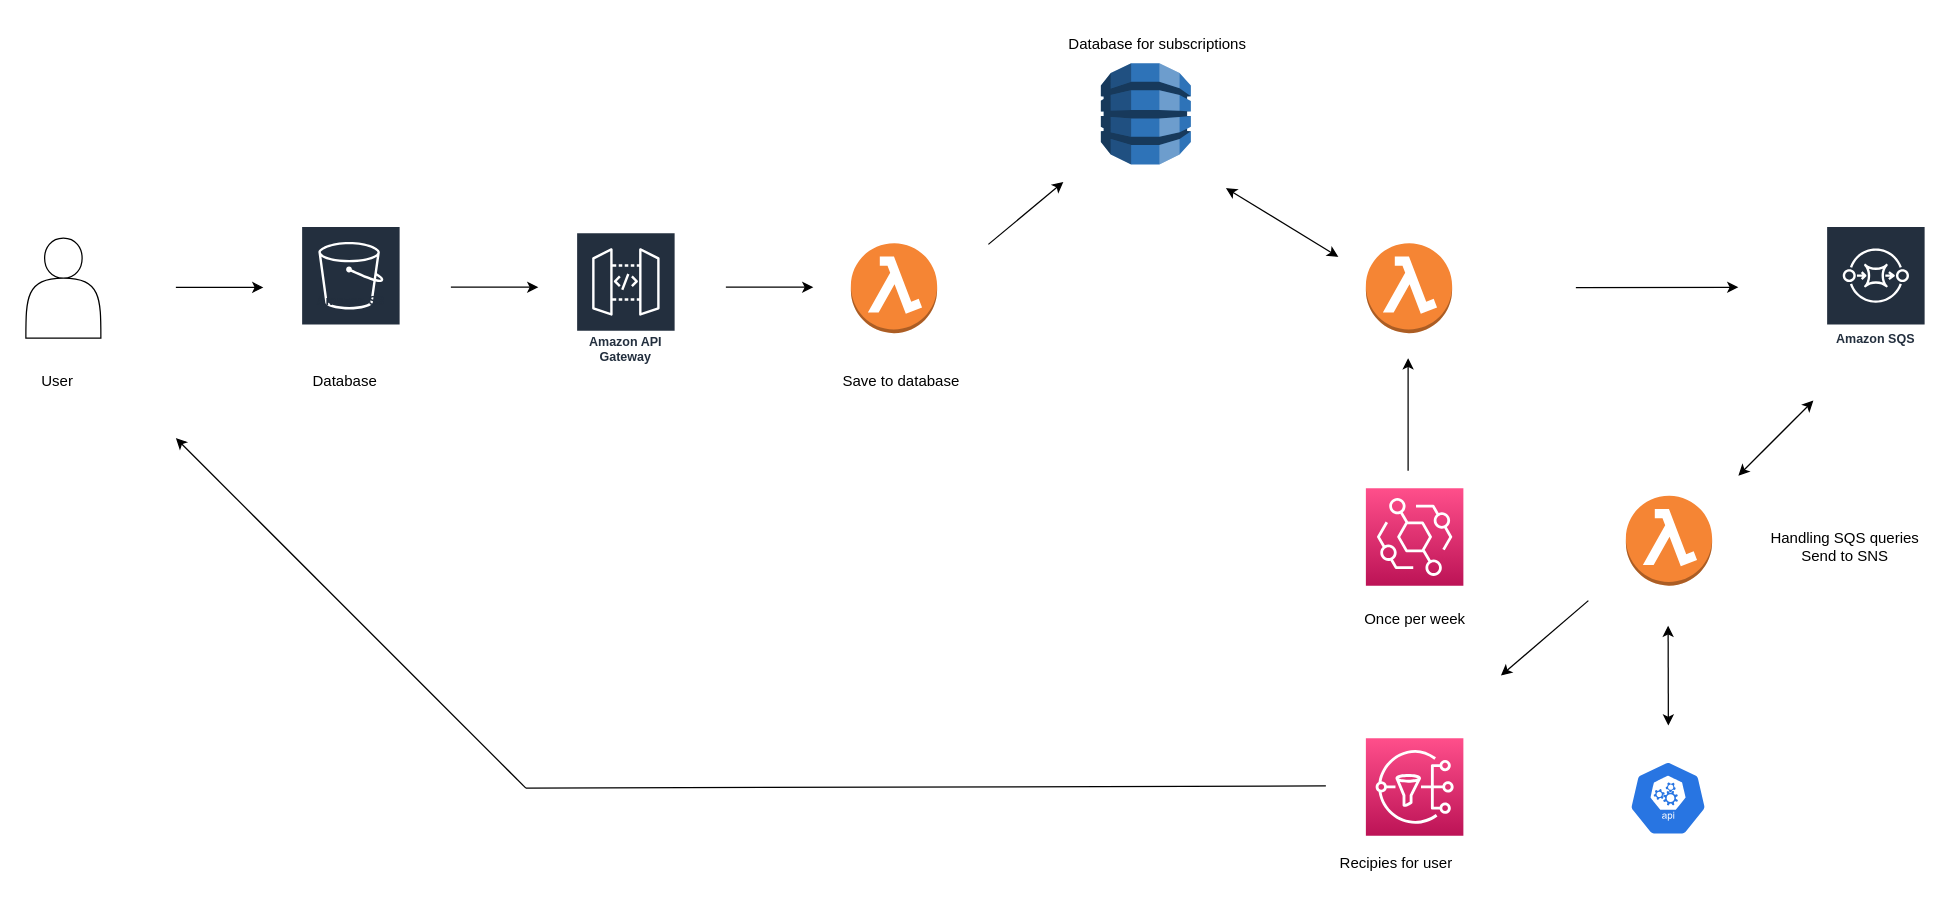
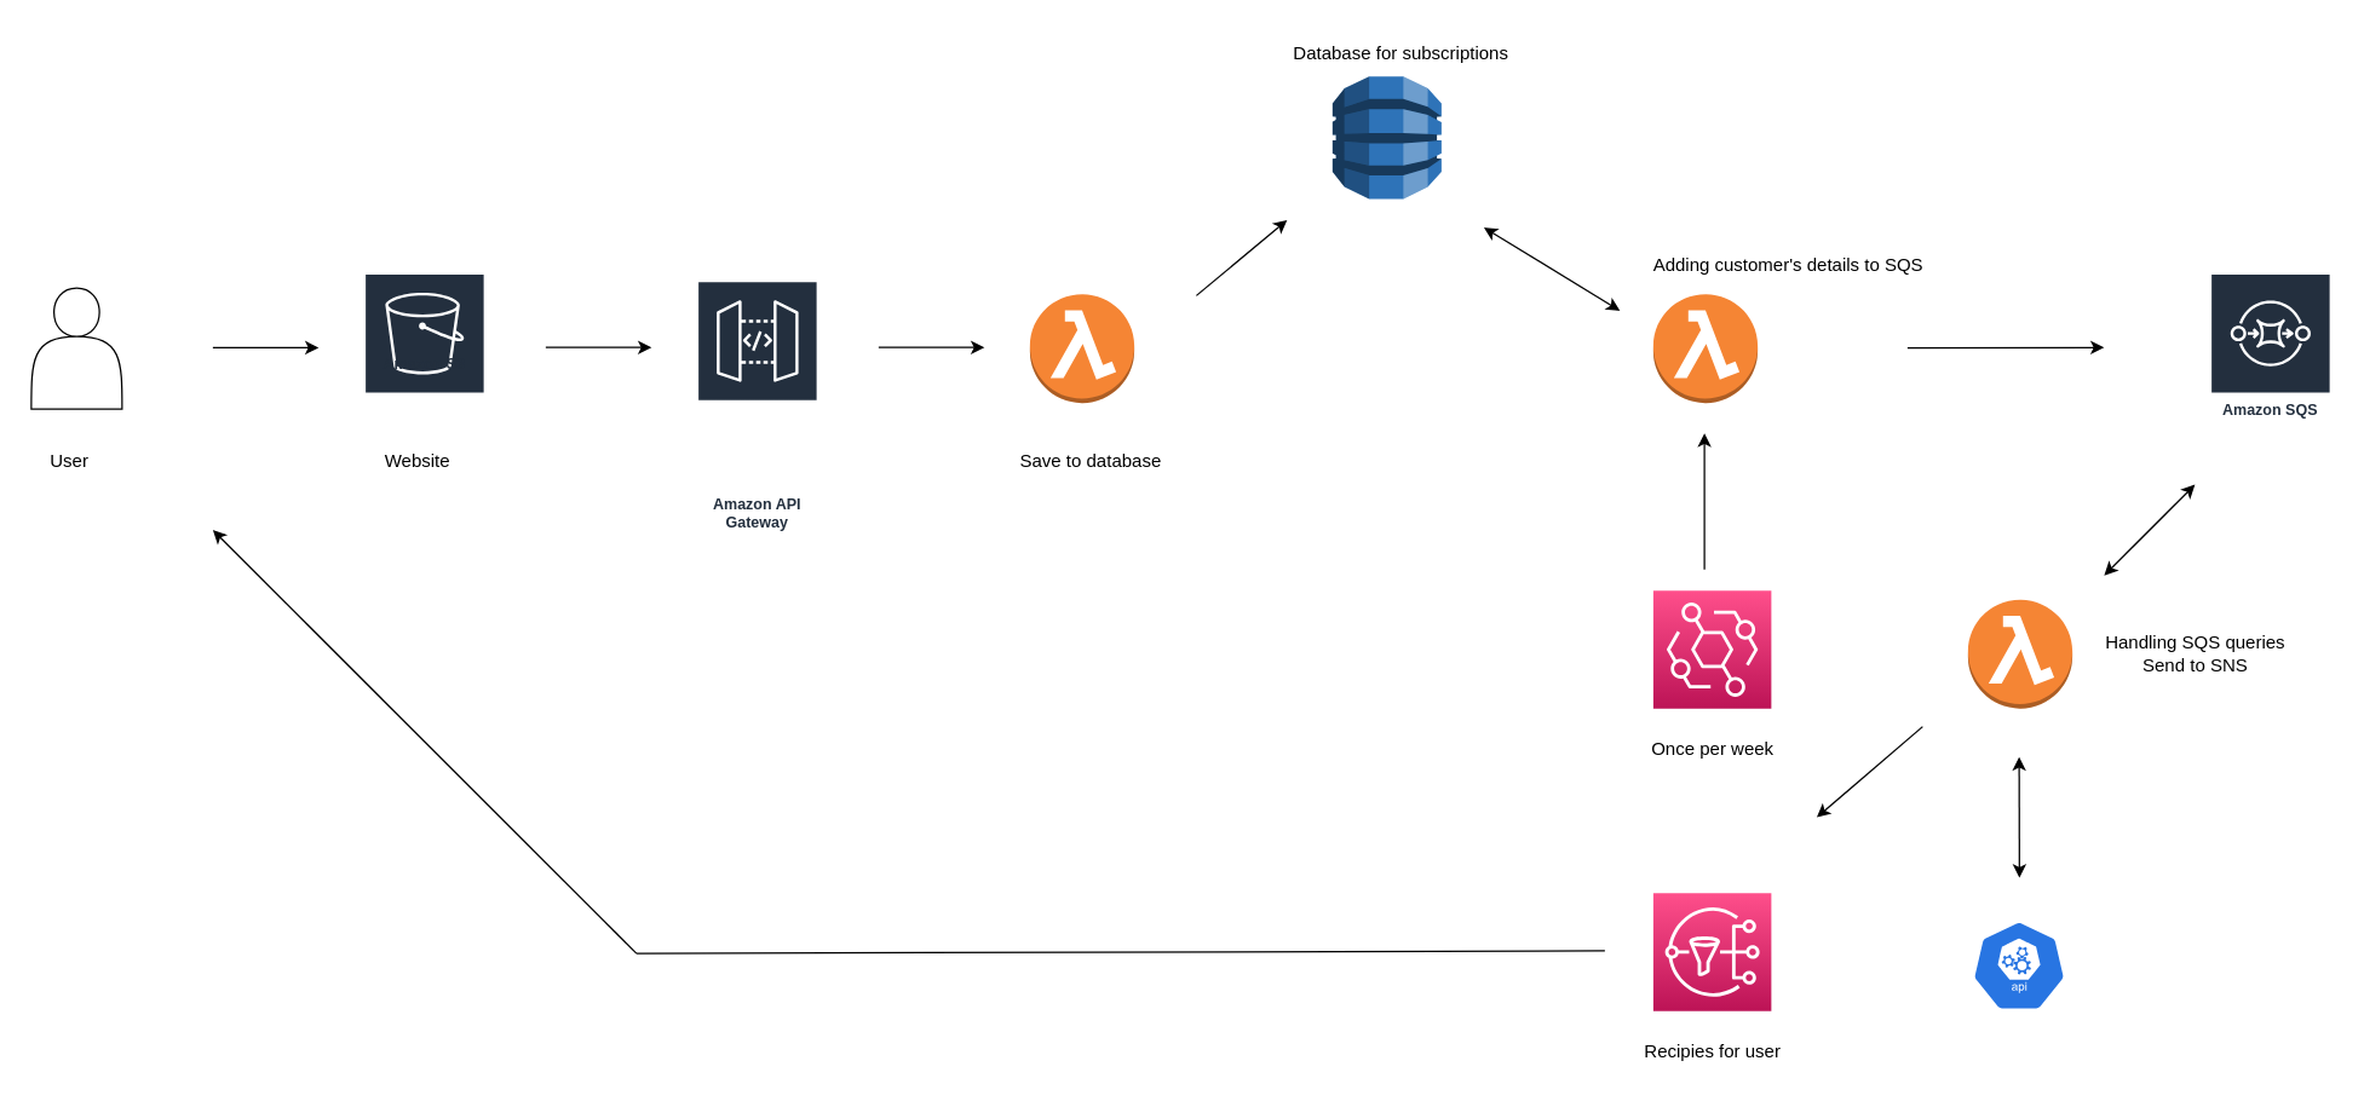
  <mxCell id="0" />
  <mxCell id="1" parent="0" />
  <mxCell id="2" value="" style="shape=actor;whiteSpace=wrap;html=1;" vertex="1" parent="1"><mxGeometry x="20" y="190" width="60" height="80" as="geometry" /></mxCell>
  <mxCell id="3" value="Amazon S3" style="sketch=0;outlineConnect=0;fontColor=#232F3E;gradientColor=none;strokeColor=#ffffff;fillColor=#232F3E;dashed=0;verticalLabelPosition=middle;verticalAlign=bottom;align=center;html=1;whiteSpace=wrap;fontSize=10;fontStyle=1;spacing=3;shape=mxgraph.aws4.productIcon;prIcon=mxgraph.aws4.s3;" vertex="1" parent="1"><mxGeometry x="240" y="180" width="80" height="70" as="geometry" /></mxCell>
- <mxCell id="4" value="Amazon API Gateway" style="sketch=0;outlineConnect=0;fontColor=#232F3E;gradientColor=none;strokeColor=#ffffff;fillColor=#232F3E;dashed=0;verticalLabelPosition=middle;verticalAlign=bottom;align=center;html=1;whiteSpace=wrap;fontSize=10;fontStyle=1;spacing=3;shape=mxgraph.aws4.productIcon;prIcon=mxgraph.aws4.api_gateway;" vertex="1" parent="1"><mxGeometry x="460" y="185" width="80" height="110" as="geometry" /></mxCell>
+ <mxCell id="4" value="Amazon API Gateway" style="sketch=0;outlineConnect=0;fontColor=#232F3E;gradientColor=none;strokeColor=#ffffff;fillColor=#232F3E;dashed=0;verticalLabelPosition=middle;verticalAlign=bottom;align=center;html=1;whiteSpace=wrap;fontSize=10;fontStyle=1;spacing=3;shape=mxgraph.aws4.productIcon;prIcon=mxgraph.aws4.api_gateway;" vertex="1" parent="1"><mxGeometry x="460" y="185" width="80" height="170" as="geometry" /></mxCell>
  <mxCell id="5" value="" style="outlineConnect=0;dashed=0;verticalLabelPosition=bottom;verticalAlign=top;align=center;html=1;shape=mxgraph.aws3.lambda_function;fillColor=#F58534;gradientColor=none;" vertex="1" parent="1"><mxGeometry x="680" y="194" width="69" height="72" as="geometry" /></mxCell>
  <mxCell id="6" value="" style="outlineConnect=0;dashed=0;verticalLabelPosition=bottom;verticalAlign=top;align=center;html=1;shape=mxgraph.aws3.dynamo_db;fillColor=#2E73B8;gradientColor=none;" vertex="1" parent="1"><mxGeometry x="880" y="50" width="72" height="81" as="geometry" /></mxCell>
  <mxCell id="7" value="" style="outlineConnect=0;dashed=0;verticalLabelPosition=bottom;verticalAlign=top;align=center;html=1;shape=mxgraph.aws3.lambda_function;fillColor=#F58534;gradientColor=none;" vertex="1" parent="1"><mxGeometry x="1092" y="194" width="69" height="72" as="geometry" /></mxCell>
  <mxCell id="8" value="" style="sketch=0;points=[[0,0,0],[0.25,0,0],[0.5,0,0],[0.75,0,0],[1,0,0],[0,1,0],[0.25,1,0],[0.5,1,0],[0.75,1,0],[1,1,0],[0,0.25,0],[0,0.5,0],[0,0.75,0],[1,0.25,0],[1,0.5,0],[1,0.75,0]];outlineConnect=0;fontColor=#232F3E;gradientColor=#FF4F8B;gradientDirection=north;fillColor=#BC1356;strokeColor=#ffffff;dashed=0;verticalLabelPosition=bottom;verticalAlign=top;align=center;html=1;fontSize=12;fontStyle=0;aspect=fixed;shape=mxgraph.aws4.resourceIcon;resIcon=mxgraph.aws4.eventbridge;" vertex="1" parent="1"><mxGeometry x="1092" y="390" width="78" height="78" as="geometry" /></mxCell>
  <mxCell id="9" value="Amazon SQS" style="sketch=0;outlineConnect=0;fontColor=#232F3E;gradientColor=none;strokeColor=#ffffff;fillColor=#232F3E;dashed=0;verticalLabelPosition=middle;verticalAlign=bottom;align=center;html=1;whiteSpace=wrap;fontSize=10;fontStyle=1;spacing=3;shape=mxgraph.aws4.productIcon;prIcon=mxgraph.aws4.sqs;" vertex="1" parent="1"><mxGeometry x="1460" y="180" width="80" height="100" as="geometry" /></mxCell>
  <mxCell id="10" value="" style="outlineConnect=0;dashed=0;verticalLabelPosition=bottom;verticalAlign=top;align=center;html=1;shape=mxgraph.aws3.lambda_function;fillColor=#F58534;gradientColor=none;" vertex="1" parent="1"><mxGeometry x="1300" y="396" width="69" height="72" as="geometry" /></mxCell>
  <mxCell id="11" value="" style="sketch=0;html=1;dashed=0;whitespace=wrap;fillColor=#2875E2;strokeColor=#ffffff;points=[[0.005,0.63,0],[0.1,0.2,0],[0.9,0.2,0],[0.5,0,0],[0.995,0.63,0],[0.72,0.99,0],[0.5,1,0],[0.28,0.99,0]];verticalLabelPosition=bottom;align=center;verticalAlign=top;shape=mxgraph.kubernetes.icon;prIcon=api" vertex="1" parent="1"><mxGeometry x="1298.5" y="608" width="70.5" height="60" as="geometry" /></mxCell>
  <mxCell id="12" value="" style="sketch=0;points=[[0,0,0],[0.25,0,0],[0.5,0,0],[0.75,0,0],[1,0,0],[0,1,0],[0.25,1,0],[0.5,1,0],[0.75,1,0],[1,1,0],[0,0.25,0],[0,0.5,0],[0,0.75,0],[1,0.25,0],[1,0.5,0],[1,0.75,0]];outlineConnect=0;fontColor=#232F3E;gradientColor=#FF4F8B;gradientDirection=north;fillColor=#BC1356;strokeColor=#ffffff;dashed=0;verticalLabelPosition=bottom;verticalAlign=top;align=center;html=1;fontSize=12;fontStyle=0;aspect=fixed;shape=mxgraph.aws4.resourceIcon;resIcon=mxgraph.aws4.sns;" vertex="1" parent="1"><mxGeometry x="1092" y="590" width="78" height="78" as="geometry" /></mxCell>
  <mxCell id="13" value="" style="endArrow=classic;html=1;rounded=0;" edge="1" parent="1"><mxGeometry width="50" height="50" relative="1" as="geometry"><mxPoint x="140" y="229.41" as="sourcePoint" /><mxPoint x="210" y="229.41" as="targetPoint" /></mxGeometry></mxCell>
  <mxCell id="14" value="" style="endArrow=classic;html=1;rounded=0;" edge="1" parent="1"><mxGeometry width="50" height="50" relative="1" as="geometry"><mxPoint x="360" y="229.29" as="sourcePoint" /><mxPoint x="430" y="229.29" as="targetPoint" /></mxGeometry></mxCell>
  <mxCell id="15" value="" style="endArrow=classic;html=1;rounded=0;" edge="1" parent="1"><mxGeometry width="50" height="50" relative="1" as="geometry"><mxPoint x="580" y="229.29" as="sourcePoint" /><mxPoint x="650" y="229.29" as="targetPoint" /></mxGeometry></mxCell>
  <mxCell id="16" value="Save to database" style="text;html=1;align=center;verticalAlign=middle;resizable=0;points=[];autosize=1;strokeColor=none;fillColor=none;" vertex="1" parent="1"><mxGeometry x="660" y="290" width="120" height="30" as="geometry" /></mxCell>
  <mxCell id="17" value="" style="endArrow=classic;html=1;rounded=0;" edge="1" parent="1"><mxGeometry width="50" height="50" relative="1" as="geometry"><mxPoint x="790" y="195" as="sourcePoint" /><mxPoint x="850" y="145" as="targetPoint" /></mxGeometry></mxCell>
  <mxCell id="18" value="" style="endArrow=classic;html=1;rounded=0;" edge="1" parent="1"><mxGeometry width="50" height="50" relative="1" as="geometry"><mxPoint x="1125.79" y="376" as="sourcePoint" /><mxPoint x="1125.79" y="286" as="targetPoint" /></mxGeometry></mxCell>
  <mxCell id="19" value="" style="endArrow=classic;startArrow=classic;html=1;rounded=0;" edge="1" parent="1"><mxGeometry width="50" height="50" relative="1" as="geometry"><mxPoint x="980" y="150" as="sourcePoint" /><mxPoint x="1070" y="205" as="targetPoint" /></mxGeometry></mxCell>
+ <mxCell id="20" value="Adding customer's details to SQS" style="text;html=1;align=center;verticalAlign=middle;resizable=0;points=[];autosize=1;strokeColor=none;fillColor=none;" vertex="1" parent="1"><mxGeometry x="1081" y="160" width="200" height="30" as="geometry" /></mxCell>
  <mxCell id="21" value="" style="endArrow=classic;html=1;rounded=0;" edge="1" parent="1"><mxGeometry width="50" height="50" relative="1" as="geometry"><mxPoint x="1260" y="229.58" as="sourcePoint" /><mxPoint x="1390" y="229.29" as="targetPoint" /></mxGeometry></mxCell>
  <mxCell id="22" value="" style="endArrow=classic;startArrow=classic;html=1;rounded=0;" edge="1" parent="1"><mxGeometry width="50" height="50" relative="1" as="geometry"><mxPoint x="1390" y="380" as="sourcePoint" /><mxPoint x="1450" y="320" as="targetPoint" /></mxGeometry></mxCell>
  <mxCell id="23" value="" style="endArrow=classic;startArrow=classic;html=1;rounded=0;" edge="1" parent="1"><mxGeometry width="50" height="50" relative="1" as="geometry"><mxPoint x="1334" y="580" as="sourcePoint" /><mxPoint x="1333.79" y="500" as="targetPoint" /></mxGeometry></mxCell>
  <mxCell id="24" value="" style="endArrow=classic;html=1;rounded=0;" edge="1" parent="1"><mxGeometry width="50" height="50" relative="1" as="geometry"><mxPoint x="1270" y="480" as="sourcePoint" /><mxPoint x="1200" y="540" as="targetPoint" /></mxGeometry></mxCell>
  <mxCell id="25" value="" style="endArrow=classic;html=1;rounded=0;" edge="1" parent="1"><mxGeometry width="50" height="50" relative="1" as="geometry"><mxPoint x="420" y="630" as="sourcePoint" /><mxPoint x="140" y="350" as="targetPoint" /></mxGeometry></mxCell>
  <mxCell id="26" value="" style="endArrow=none;html=1;rounded=0;" edge="1" parent="1"><mxGeometry width="50" height="50" relative="1" as="geometry"><mxPoint x="420" y="630" as="sourcePoint" /><mxPoint x="1060" y="628.29" as="targetPoint" /></mxGeometry></mxCell>
  <mxCell id="27" value="Once per week" style="text;html=1;align=center;verticalAlign=middle;resizable=0;points=[];autosize=1;strokeColor=none;fillColor=none;" vertex="1" parent="1"><mxGeometry x="1081" y="480" width="100" height="30" as="geometry" /></mxCell>
- <mxCell id="28" value="Handling SQS queries&lt;br&gt;Send to SNS" style="text;html=1;align=center;verticalAlign=middle;resizable=0;points=[];autosize=1;strokeColor=none;fillColor=none;" vertex="1" parent="1"><mxGeometry x="1405" y="417" width="140" height="40" as="geometry" /></mxCell>
- <mxCell id="29" value="Database" style="text;html=1;align=center;verticalAlign=middle;resizable=0;points=[];autosize=1;strokeColor=none;fillColor=none;" vertex="1" parent="1"><mxGeometry x="240" y="290" width="70" height="30" as="geometry" /></mxCell>
+ <mxCell id="28" value="Handling SQS queries&lt;br&gt;Send to SNS" style="text;html=1;align=center;verticalAlign=middle;resizable=0;points=[];autosize=1;strokeColor=none;fillColor=none;" vertex="1" parent="1"><mxGeometry x="1380" y="412" width="140" height="40" as="geometry" /></mxCell>
+ <mxCell id="29" value="Website" style="text;html=1;align=center;verticalAlign=middle;resizable=0;points=[];autosize=1;strokeColor=none;fillColor=none;" vertex="1" parent="1"><mxGeometry x="240" y="290" width="70" height="30" as="geometry" /></mxCell>
  <mxCell id="30" value="Database for subscriptions" style="text;html=1;align=center;verticalAlign=middle;resizable=0;points=[];autosize=1;strokeColor=none;fillColor=none;" vertex="1" parent="1"><mxGeometry x="840" y="20" width="170" height="30" as="geometry" /></mxCell>
- <mxCell id="31" value="Recipies for user" style="text;html=1;align=center;verticalAlign=middle;resizable=0;points=[];autosize=1;strokeColor=none;fillColor=none;" vertex="1" parent="1"><mxGeometry x="1061" y="675" width="110" height="30" as="geometry" /></mxCell>
+ <mxCell id="31" value="Recipies for user" style="text;html=1;align=center;verticalAlign=middle;resizable=0;points=[];autosize=1;strokeColor=none;fillColor=none;" vertex="1" parent="1"><mxGeometry x="1076" y="680" width="110" height="30" as="geometry" /></mxCell>
  <mxCell id="32" value="User" style="text;html=1;align=center;verticalAlign=middle;resizable=0;points=[];autosize=1;strokeColor=none;fillColor=none;" vertex="1" parent="1"><mxGeometry x="20" y="290" width="50" height="30" as="geometry" /></mxCell>
